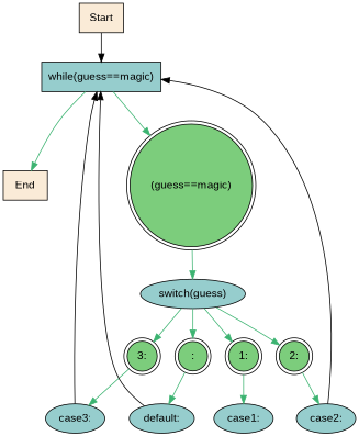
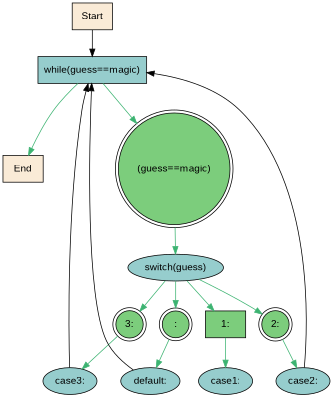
  digraph {
    fontname="Liberation Sans"
    node [fillcolor=paleturquoise3 fontname="Liberation Sans" style=filled]
    edge [color=mediumseagreen fontname="Liberation Sans"]
    "while(guess==magic)" [shape=box]
    End [fillcolor=antiquewhite shape=box]
    "(guess==magic)" [fillcolor=palegreen3 shape=doublecircle]
    "switch(guess)"
-   "1:" [fillcolor=palegreen3 shape=doublecircle]
+   "1:" [fillcolor=palegreen3 shape=box]
    "2:" [fillcolor=palegreen3 shape=doublecircle]
    "3:" [fillcolor=palegreen3 shape=doublecircle]
    ":" [fillcolor=palegreen3 shape=doublecircle]
    "case1:"
    "case2:"
    "case3:"
    "default:"
    Start [fillcolor=antiquewhite shape=box]
    "while(guess==magic)" -> End
    "while(guess==magic)" -> "(guess==magic)"
    "(guess==magic)" -> "switch(guess)"
    "switch(guess)" -> "1:"
    "switch(guess)" -> "2:"
    "switch(guess)" -> "3:"
    "switch(guess)" -> ":"
    "1:" -> "case1:"
    "2:" -> "case2:"
    "3:" -> "case3:"
    ":" -> "default:"
    "case2:" -> "while(guess==magic)" [color=""]
    "case3:" -> "while(guess==magic)" [color=""]
    "default:" -> "while(guess==magic)" [color=""]
    Start -> "while(guess==magic)" [color=""]
  }
